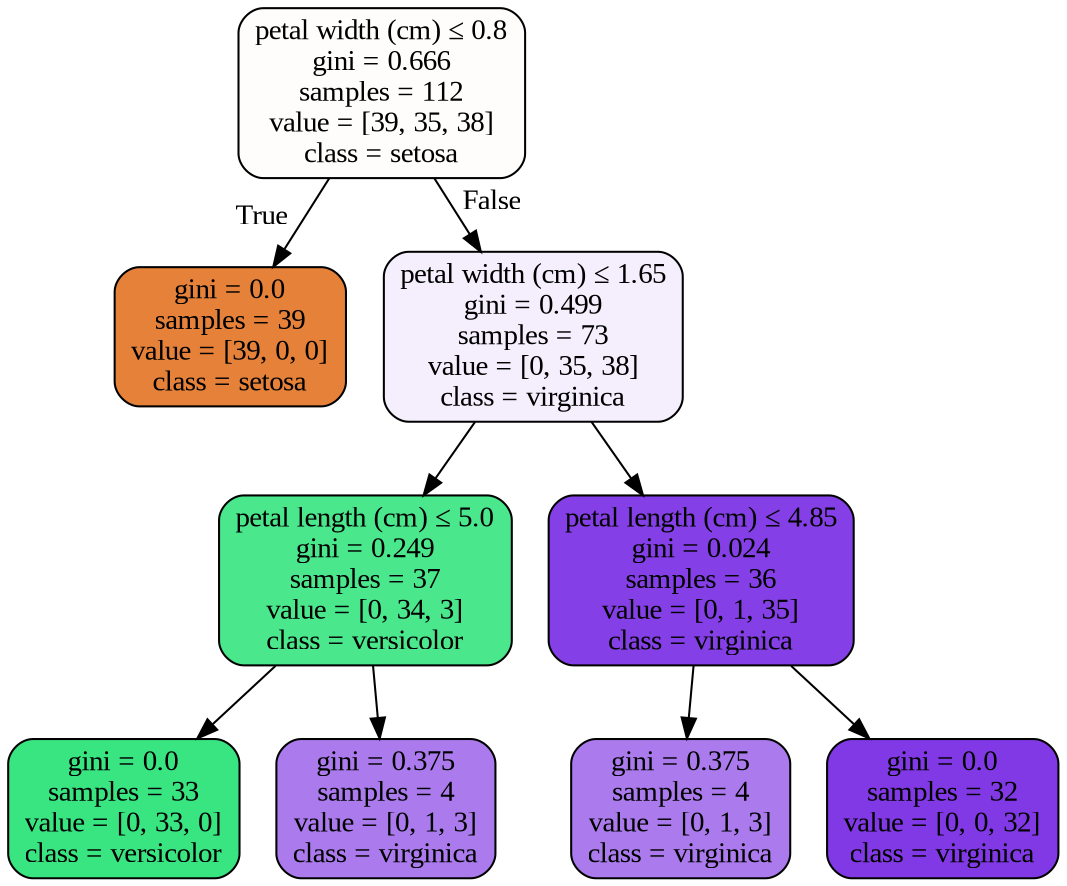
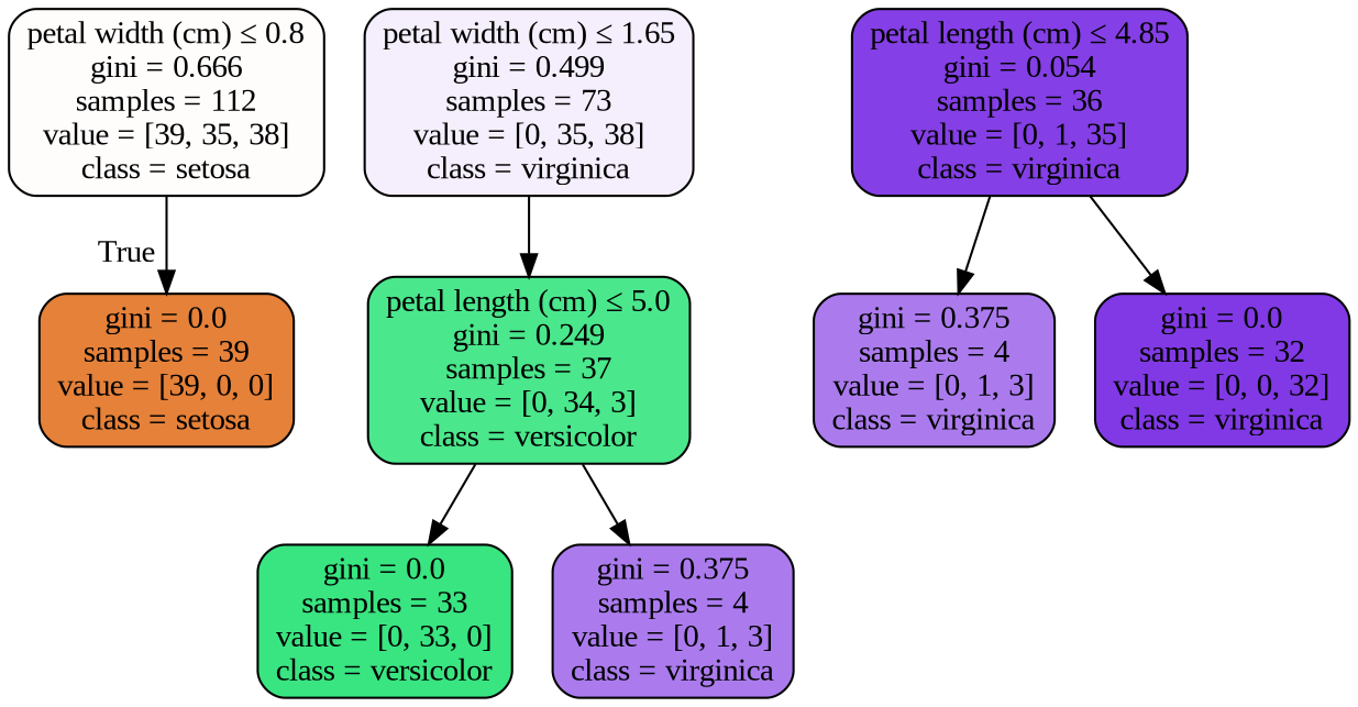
  digraph {
    fontname="Liberation Serif"
    node [color=black fillcolor="#ab7bee" fontname="Liberation Serif" shape=box style="filled, rounded"]
    edge [fontname="Liberation Serif"]
    n1 [fillcolor="#fffdfc" label=<petal width (cm) &le; 0.8<br/>gini = 0.666<br/>samples = 112<br/>value = [39, 35, 38]<br/>class = setosa>]
    n2 [fillcolor="#e58139" label=<gini = 0.0<br/>samples = 39<br/>value = [39, 0, 0]<br/>class = setosa>]
    n3 [fillcolor="#f5effd" label=<petal width (cm) &le; 1.65<br/>gini = 0.499<br/>samples = 73<br/>value = [0, 35, 38]<br/>class = virginica>]
    n4 [fillcolor="#4ae78c" label=<petal length (cm) &le; 5.0<br/>gini = 0.249<br/>samples = 37<br/>value = [0, 34, 3]<br/>class = versicolor>]
-   n5 [fillcolor="#853fe6" label=<petal length (cm) &le; 4.85<br/>gini = 0.024<br/>samples = 36<br/>value = [0, 1, 35]<br/>class = virginica>]
+   n5 [fillcolor="#853fe6" label=<petal length (cm) &le; 4.85<br/>gini = 0.054<br/>samples = 36<br/>value = [0, 1, 35]<br/>class = virginica>]
    n6 [fillcolor="#39e581" label=<gini = 0.0<br/>samples = 33<br/>value = [0, 33, 0]<br/>class = versicolor>]
    n7 [label=<gini = 0.375<br/>samples = 4<br/>value = [0, 1, 3]<br/>class = virginica>]
    n8 [label=<gini = 0.375<br/>samples = 4<br/>value = [0, 1, 3]<br/>class = virginica>]
    n9 [fillcolor="#8139e5" label=<gini = 0.0<br/>samples = 32<br/>value = [0, 0, 32]<br/>class = virginica>]
    n1 -> n2 [headlabel=True labelangle=45 labeldistance=2.5]
-   n1 -> n3 [headlabel=False labelangle=-45 labeldistance=2.5]
    n3 -> n4
-   n3 -> n5
    n4 -> n6
    n4 -> n7
    n5 -> n8
    n5 -> n9
  }
